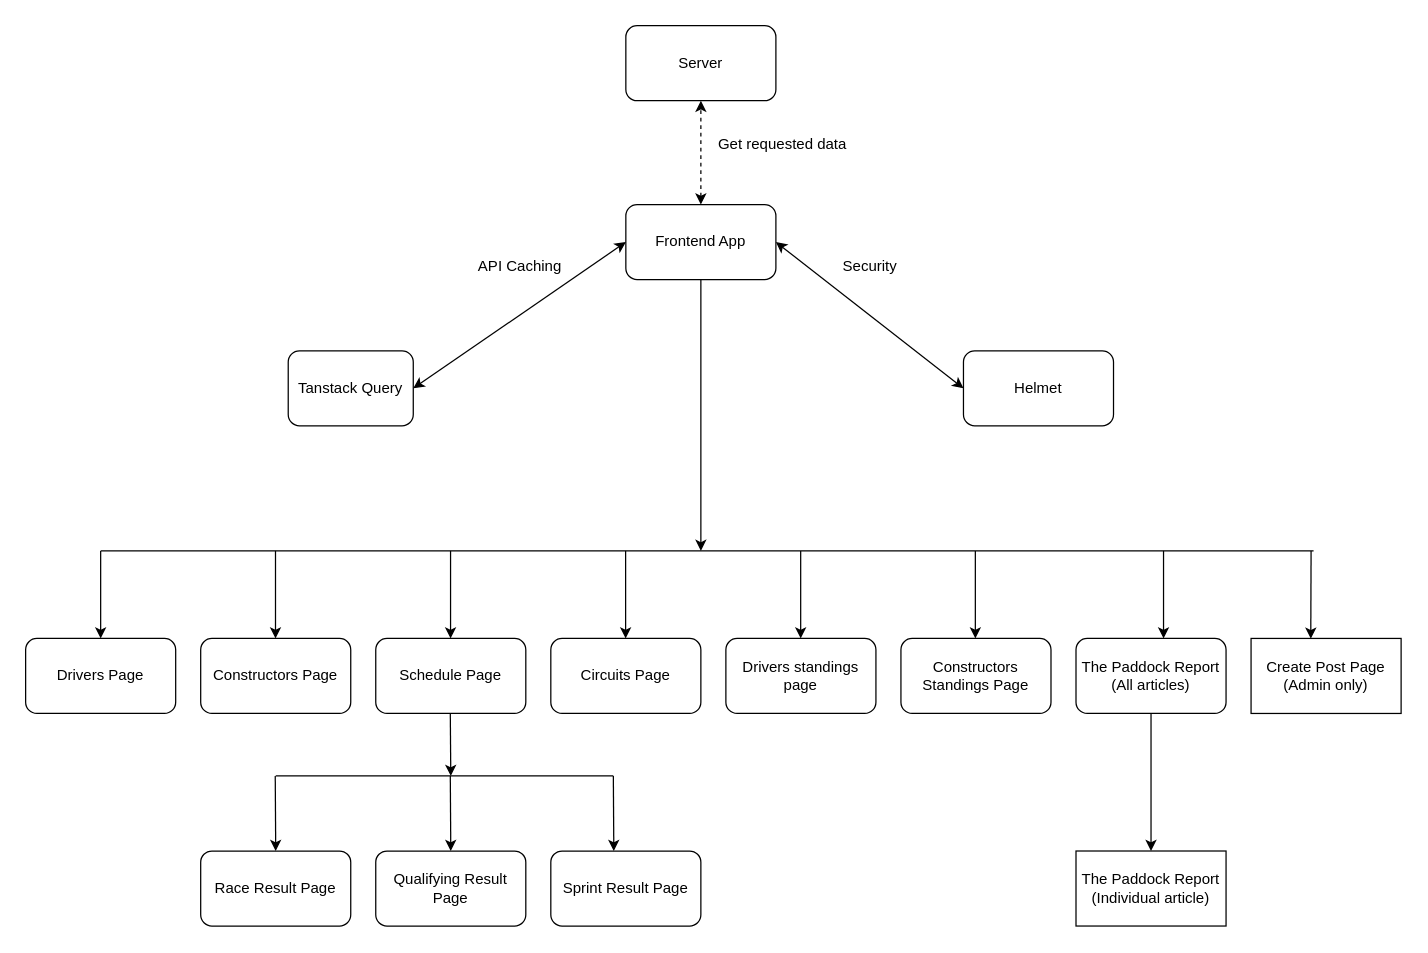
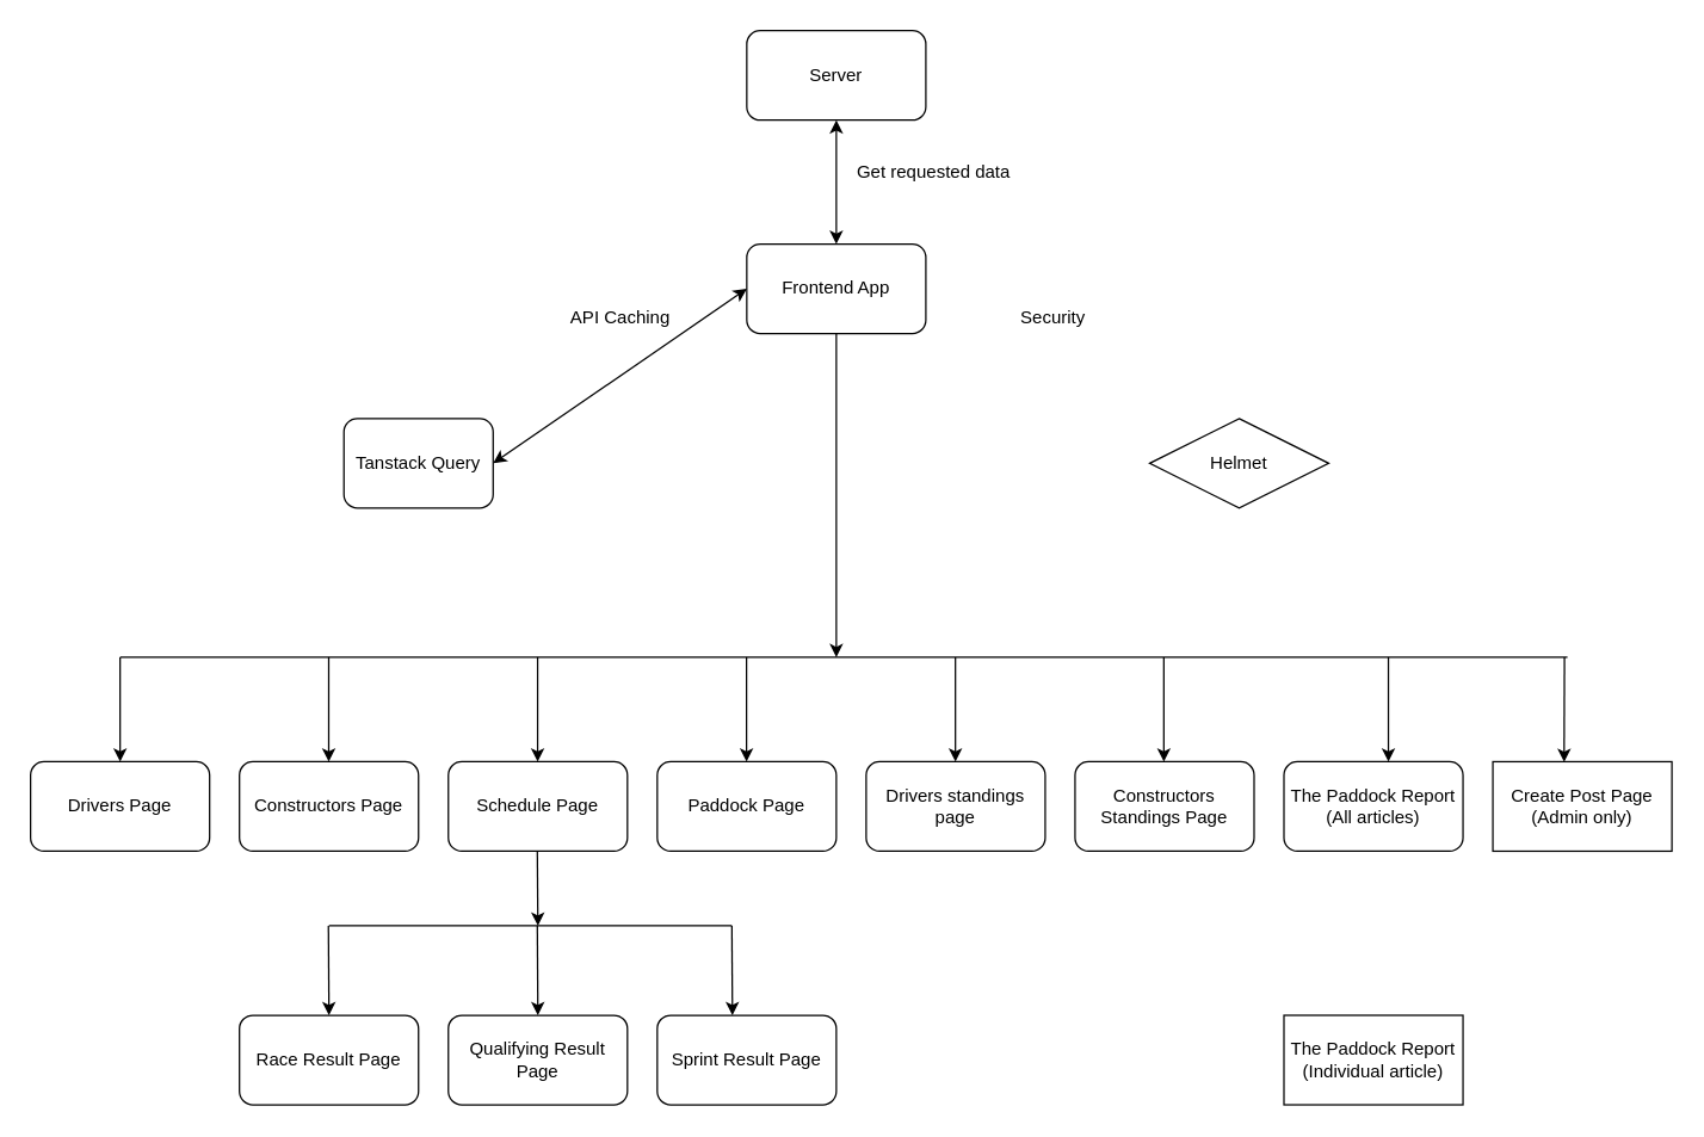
  <mxCell id="0" />
  <mxCell id="1" parent="0" />
  <mxCell id="2" style="edgeStyle=orthogonalEdgeStyle;rounded=0;orthogonalLoop=1;jettySize=auto;html=1;exitX=0.5;exitY=1;exitDx=0;exitDy=0;" parent="1" source="3" edge="1"><mxGeometry relative="1" as="geometry"><mxPoint x="560" y="440" as="targetPoint" /></mxGeometry></mxCell>
  <mxCell id="3" value="Frontend App" style="rounded=1;whiteSpace=wrap;html=1;" parent="1" vertex="1"><mxGeometry x="500" y="163" width="120" height="60" as="geometry" /></mxCell>
  <mxCell id="4" value="Server" style="rounded=1;whiteSpace=wrap;html=1;" parent="1" vertex="1"><mxGeometry x="500" y="20" width="120" height="60" as="geometry" /></mxCell>
- <mxCell id="5" value="" style="endArrow=classic;startArrow=classic;html=1;rounded=0;entryX=0.5;entryY=1;entryDx=0;entryDy=0;exitX=0.5;exitY=0;exitDx=0;exitDy=0;dashed=1;" parent="1" source="3" target="4" edge="1"><mxGeometry width="50" height="50" relative="1" as="geometry"><mxPoint x="530" y="330" as="sourcePoint" /><mxPoint x="580" y="280" as="targetPoint" /></mxGeometry></mxCell>
+ <mxCell id="5" value="" style="endArrow=classic;startArrow=classic;html=1;rounded=0;entryX=0.5;entryY=1;entryDx=0;entryDy=0;exitX=0.5;exitY=0;exitDx=0;exitDy=0;" parent="1" source="3" target="4" edge="1"><mxGeometry width="50" height="50" relative="1" as="geometry"><mxPoint x="530" y="330" as="sourcePoint" /><mxPoint x="580" y="280" as="targetPoint" /></mxGeometry></mxCell>
  <mxCell id="6" value="Get requested data" style="text;html=1;align=center;verticalAlign=middle;resizable=0;points=[];autosize=1;strokeColor=none;fillColor=none;" parent="1" vertex="1"><mxGeometry x="560" y="100" width="130" height="30" as="geometry" /></mxCell>
  <mxCell id="7" value="Drivers Page" style="rounded=1;whiteSpace=wrap;html=1;" parent="1" vertex="1"><mxGeometry x="20" y="510" width="120" height="60" as="geometry" /></mxCell>
  <mxCell id="8" value="Constructors Page" style="rounded=1;whiteSpace=wrap;html=1;" parent="1" vertex="1"><mxGeometry x="160" y="510" width="120" height="60" as="geometry" /></mxCell>
  <mxCell id="9" value="Schedule Page" style="rounded=1;whiteSpace=wrap;html=1;" parent="1" vertex="1"><mxGeometry x="300" y="510" width="120" height="60" as="geometry" /></mxCell>
- <mxCell id="10" value="Circuits Page" style="rounded=1;whiteSpace=wrap;html=1;" parent="1" vertex="1"><mxGeometry x="440" y="510" width="120" height="60" as="geometry" /></mxCell>
+ <mxCell id="10" value="Paddock Page" style="rounded=1;whiteSpace=wrap;html=1;" parent="1" vertex="1"><mxGeometry x="440" y="510" width="120" height="60" as="geometry" /></mxCell>
  <mxCell id="11" value="Drivers standings page" style="rounded=1;whiteSpace=wrap;html=1;" parent="1" vertex="1"><mxGeometry x="580" y="510" width="120" height="60" as="geometry" /></mxCell>
  <mxCell id="12" value="Constructors Standings Page" style="rounded=1;whiteSpace=wrap;html=1;" parent="1" vertex="1"><mxGeometry x="720" y="510" width="120" height="60" as="geometry" /></mxCell>
- <mxCell id="13" style="edgeStyle=orthogonalEdgeStyle;rounded=0;orthogonalLoop=1;jettySize=auto;html=1;exitX=0.5;exitY=1;exitDx=0;exitDy=0;" parent="1" source="14" target="28" edge="1"><mxGeometry relative="1" as="geometry" /></mxCell>
  <mxCell id="14" value="The Paddock Report (All articles)" style="rounded=1;whiteSpace=wrap;html=1;" parent="1" vertex="1"><mxGeometry x="860" y="510" width="120" height="60" as="geometry" /></mxCell>
  <mxCell id="15" value="Race Result Page" style="rounded=1;whiteSpace=wrap;html=1;" parent="1" vertex="1"><mxGeometry x="160" y="680" width="120" height="60" as="geometry" /></mxCell>
  <mxCell id="16" value="Qualifying Result Page" style="rounded=1;whiteSpace=wrap;html=1;" parent="1" vertex="1"><mxGeometry x="300" y="680" width="120" height="60" as="geometry" /></mxCell>
  <mxCell id="17" value="" style="endArrow=none;html=1;rounded=0;" parent="1" edge="1"><mxGeometry width="50" height="50" relative="1" as="geometry"><mxPoint x="80" y="440" as="sourcePoint" /><mxPoint x="1050" y="440" as="targetPoint" /></mxGeometry></mxCell>
  <mxCell id="18" value="" style="endArrow=classic;html=1;rounded=0;entryX=0.5;entryY=0;entryDx=0;entryDy=0;" parent="1" edge="1"><mxGeometry width="50" height="50" relative="1" as="geometry"><mxPoint x="80" y="440" as="sourcePoint" /><mxPoint x="80" y="510" as="targetPoint" /></mxGeometry></mxCell>
  <mxCell id="19" value="" style="endArrow=classic;html=1;rounded=0;entryX=0.5;entryY=0;entryDx=0;entryDy=0;" parent="1" edge="1"><mxGeometry width="50" height="50" relative="1" as="geometry"><mxPoint x="219.82" y="440" as="sourcePoint" /><mxPoint x="219.82" y="510" as="targetPoint" /></mxGeometry></mxCell>
  <mxCell id="20" value="" style="endArrow=classic;html=1;rounded=0;entryX=0.5;entryY=0;entryDx=0;entryDy=0;" parent="1" edge="1"><mxGeometry width="50" height="50" relative="1" as="geometry"><mxPoint x="359.82" y="440" as="sourcePoint" /><mxPoint x="359.82" y="510" as="targetPoint" /></mxGeometry></mxCell>
  <mxCell id="21" value="" style="endArrow=classic;html=1;rounded=0;entryX=0.5;entryY=0;entryDx=0;entryDy=0;" parent="1" edge="1"><mxGeometry width="50" height="50" relative="1" as="geometry"><mxPoint x="499.82" y="440" as="sourcePoint" /><mxPoint x="499.82" y="510" as="targetPoint" /></mxGeometry></mxCell>
  <mxCell id="22" value="" style="endArrow=classic;html=1;rounded=0;entryX=0.5;entryY=0;entryDx=0;entryDy=0;" parent="1" edge="1"><mxGeometry width="50" height="50" relative="1" as="geometry"><mxPoint x="639.82" y="440" as="sourcePoint" /><mxPoint x="639.82" y="510" as="targetPoint" /></mxGeometry></mxCell>
  <mxCell id="23" value="" style="endArrow=classic;html=1;rounded=0;entryX=0.5;entryY=0;entryDx=0;entryDy=0;" parent="1" edge="1"><mxGeometry width="50" height="50" relative="1" as="geometry"><mxPoint x="930" y="440" as="sourcePoint" /><mxPoint x="930" y="510" as="targetPoint" /></mxGeometry></mxCell>
  <mxCell id="24" value="" style="endArrow=none;html=1;rounded=0;" parent="1" edge="1"><mxGeometry width="50" height="50" relative="1" as="geometry"><mxPoint x="220" y="620" as="sourcePoint" /><mxPoint x="490" y="620" as="targetPoint" /></mxGeometry></mxCell>
  <mxCell id="25" value="" style="endArrow=classic;html=1;rounded=0;" parent="1" edge="1"><mxGeometry width="50" height="50" relative="1" as="geometry"><mxPoint x="359.62" y="570" as="sourcePoint" /><mxPoint x="360" y="620" as="targetPoint" /></mxGeometry></mxCell>
  <mxCell id="26" value="" style="endArrow=classic;html=1;rounded=0;" parent="1" edge="1"><mxGeometry width="50" height="50" relative="1" as="geometry"><mxPoint x="219.62" y="620" as="sourcePoint" /><mxPoint x="220" y="680" as="targetPoint" /></mxGeometry></mxCell>
  <mxCell id="27" value="" style="endArrow=classic;html=1;rounded=0;" parent="1" edge="1"><mxGeometry width="50" height="50" relative="1" as="geometry"><mxPoint x="359.62" y="620" as="sourcePoint" /><mxPoint x="360" y="680" as="targetPoint" /></mxGeometry></mxCell>
  <mxCell id="28" value="The Paddock Report (Individual article)" style="whiteSpace=wrap;html=1;rounded=0;" parent="1" vertex="1"><mxGeometry x="860" y="680" width="120" height="60" as="geometry" /></mxCell>
  <mxCell id="29" value="Tanstack Query" style="rounded=1;whiteSpace=wrap;html=1;" parent="1" vertex="1"><mxGeometry x="230" y="280" width="100" height="60" as="geometry" /></mxCell>
  <mxCell id="30" value="" style="endArrow=classic;startArrow=classic;html=1;rounded=0;exitX=1;exitY=0.5;exitDx=0;exitDy=0;entryX=0;entryY=0.5;entryDx=0;entryDy=0;" parent="1" source="29" target="3" edge="1"><mxGeometry width="50" height="50" relative="1" as="geometry"><mxPoint x="440" y="340" as="sourcePoint" /><mxPoint x="490" y="290" as="targetPoint" /></mxGeometry></mxCell>
- <mxCell id="31" value="Helmet" style="rounded=1;whiteSpace=wrap;html=1;" parent="1" vertex="1"><mxGeometry x="770" y="280" width="120" height="60" as="geometry" /></mxCell>
- <mxCell id="32" value="" style="endArrow=classic;startArrow=classic;html=1;rounded=0;exitX=0;exitY=0.5;exitDx=0;exitDy=0;entryX=1;entryY=0.5;entryDx=0;entryDy=0;" parent="1" source="31" target="3" edge="1"><mxGeometry width="50" height="50" relative="1" as="geometry"><mxPoint x="440" y="340" as="sourcePoint" /><mxPoint x="490" y="290" as="targetPoint" /></mxGeometry></mxCell>
+ <mxCell id="31" value="Helmet" style="rhombus;whiteSpace=wrap;html=1;" parent="1" vertex="1"><mxGeometry x="770" y="280" width="120" height="60" as="geometry" /></mxCell>
  <mxCell id="33" value="API Caching" style="text;html=1;align=center;verticalAlign=middle;resizable=0;points=[];autosize=1;strokeColor=none;fillColor=none;" parent="1" vertex="1"><mxGeometry x="370" y="198" width="90" height="30" as="geometry" /></mxCell>
- <mxCell id="34" value="Security" style="text;html=1;align=center;verticalAlign=middle;resizable=0;points=[];autosize=1;strokeColor=none;fillColor=none;" parent="1" vertex="1"><mxGeometry x="660" y="198" width="70" height="30" as="geometry" /></mxCell>
+ <mxCell id="34" value="Security" style="text;html=1;align=center;verticalAlign=middle;resizable=0;points=[];autosize=1;strokeColor=none;fillColor=none;" parent="1" vertex="1"><mxGeometry x="670" y="198" width="70" height="30" as="geometry" /></mxCell>
  <mxCell id="35" value="Create Post Page&lt;br&gt;(Admin only)" style="whiteSpace=wrap;html=1;rounded=0;" parent="1" vertex="1"><mxGeometry x="1000" y="510" width="120" height="60" as="geometry" /></mxCell>
  <mxCell id="36" value="" style="endArrow=classic;html=1;rounded=0;entryX=0.398;entryY=0.004;entryDx=0;entryDy=0;entryPerimeter=0;" parent="1" target="35" edge="1"><mxGeometry width="50" height="50" relative="1" as="geometry"><mxPoint x="1048" y="440" as="sourcePoint" /><mxPoint x="940" y="520" as="targetPoint" /></mxGeometry></mxCell>
  <mxCell id="37" value="" style="endArrow=classic;html=1;rounded=0;entryX=0.5;entryY=0;entryDx=0;entryDy=0;" edge="1" parent="1"><mxGeometry width="50" height="50" relative="1" as="geometry"><mxPoint x="779.5" y="440" as="sourcePoint" /><mxPoint x="779.5" y="510" as="targetPoint" /></mxGeometry></mxCell>
  <mxCell id="38" value="Sprint Result Page" style="rounded=1;whiteSpace=wrap;html=1;" vertex="1" parent="1"><mxGeometry x="440" y="680" width="120" height="60" as="geometry" /></mxCell>
  <mxCell id="39" value="" style="endArrow=classic;html=1;rounded=0;" edge="1" parent="1"><mxGeometry width="50" height="50" relative="1" as="geometry"><mxPoint x="490" y="620" as="sourcePoint" /><mxPoint x="490.38" y="680" as="targetPoint" /></mxGeometry></mxCell>
